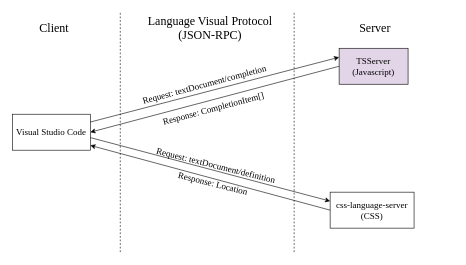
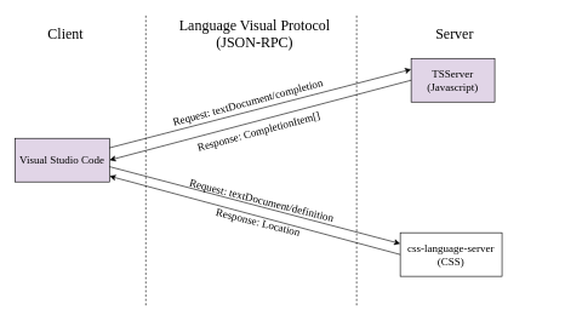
  <mxCell id="0" />
  <mxCell id="1" parent="0" />
- <mxCell id="2" value="Visual Studio Code" style="rounded=0;whiteSpace=wrap;html=1;fontFamily=Computer Modern;fontSize=15;" parent="1" vertex="1"><mxGeometry x="20" y="190" width="130" height="60" as="geometry" /></mxCell>
+ <mxCell id="2" value="Visual Studio Code" style="rounded=0;whiteSpace=wrap;html=1;fontFamily=Computer Modern;fontSize=15;fillColor=#e1d5e7;" parent="1" vertex="1"><mxGeometry x="20" y="190" width="130" height="60" as="geometry" /></mxCell>
  <mxCell id="3" value="&lt;font style=&quot;font-size: 20px&quot;&gt;Client&lt;/font&gt;" style="text;html=1;strokeColor=none;fillColor=none;align=center;verticalAlign=middle;whiteSpace=wrap;rounded=0;fontFamily=Computer Modern;" parent="1" vertex="1"><mxGeometry x="60" y="30" width="60" height="30" as="geometry" /></mxCell>
  <mxCell id="4" value="" style="endArrow=none;dashed=1;html=1;rounded=0;fontSize=20;fontFamily=Computer Modern;" parent="1" edge="1"><mxGeometry width="50" height="50" relative="1" as="geometry"><mxPoint x="200" y="420" as="sourcePoint" /><mxPoint x="200" y="20" as="targetPoint" /></mxGeometry></mxCell>
  <mxCell id="5" value="" style="endArrow=none;dashed=1;html=1;rounded=0;fontSize=20;fontFamily=Computer Modern;" parent="1" edge="1"><mxGeometry width="50" height="50" relative="1" as="geometry"><mxPoint x="490" y="420" as="sourcePoint" /><mxPoint x="490" y="20" as="targetPoint" /></mxGeometry></mxCell>
  <mxCell id="6" value="&lt;div&gt;&lt;font style=&quot;font-size: 20px&quot;&gt;Language Visual Protocol&lt;/font&gt;&lt;/div&gt;&lt;div&gt;&lt;font style=&quot;font-size: 20px&quot;&gt;(JSON-RPC)&lt;br&gt;&lt;/font&gt;&lt;/div&gt;" style="text;html=1;strokeColor=none;fillColor=none;align=center;verticalAlign=middle;whiteSpace=wrap;rounded=0;fontFamily=Computer Modern;" parent="1" vertex="1"><mxGeometry x="220" y="30" width="260" height="30" as="geometry" /></mxCell>
  <mxCell id="7" value="&lt;font style=&quot;font-size: 20px&quot;&gt;Server&lt;/font&gt;" style="text;html=1;strokeColor=none;fillColor=none;align=center;verticalAlign=middle;whiteSpace=wrap;rounded=0;fontFamily=Computer Modern;" parent="1" vertex="1"><mxGeometry x="495" y="30" width="260" height="30" as="geometry" /></mxCell>
  <mxCell id="8" value="TSServer (Javascript)" style="rounded=0;whiteSpace=wrap;html=1;fontSize=15;fontFamily=Computer Modern;fillColor=#e1d5e7;" parent="1" vertex="1"><mxGeometry x="565" y="80" width="115" height="60" as="geometry" /></mxCell>
  <mxCell id="9" value="&lt;div&gt;css-language-server&lt;/div&gt;&lt;div&gt;(CSS)&lt;br&gt;&lt;/div&gt;" style="rounded=0;whiteSpace=wrap;html=1;fontSize=15;fontFamily=Computer Modern;" parent="1" vertex="1"><mxGeometry x="550" y="320" width="140" height="60" as="geometry" /></mxCell>
  <mxCell id="10" value="" style="endArrow=classic;html=1;rounded=0;fontSize=15;entryX=0;entryY=0.25;entryDx=0;entryDy=0;fontFamily=Computer Modern;" parent="1" source="2" target="8" edge="1"><mxGeometry width="50" height="50" relative="1" as="geometry"><mxPoint x="330" y="370" as="sourcePoint" /><mxPoint x="380" y="320" as="targetPoint" /></mxGeometry></mxCell>
  <mxCell id="11" value="Request: textDocument/completion" style="text;html=1;align=center;verticalAlign=middle;resizable=0;points=[];autosize=1;strokeColor=none;fillColor=none;fontSize=15;rotation=345;fontFamily=Computer Modern;" parent="1" vertex="1"><mxGeometry x="220" y="125" width="240" height="30" as="geometry" /></mxCell>
  <mxCell id="12" value="" style="endArrow=classic;html=1;rounded=0;fontSize=15;exitX=0;exitY=0.5;exitDx=0;exitDy=0;entryX=1;entryY=0.5;entryDx=0;entryDy=0;fontFamily=Computer Modern;" parent="1" source="8" target="2" edge="1"><mxGeometry width="50" height="50" relative="1" as="geometry"><mxPoint x="330" y="370" as="sourcePoint" /><mxPoint x="150" y="210" as="targetPoint" /></mxGeometry></mxCell>
  <mxCell id="13" value="Response: CompletionItem[]" style="text;html=1;align=center;verticalAlign=middle;resizable=0;points=[];autosize=1;strokeColor=none;fillColor=none;fontSize=15;rotation=345;fontFamily=Computer Modern;" parent="1" vertex="1"><mxGeometry x="255" y="165" width="200" height="30" as="geometry" /></mxCell>
  <mxCell id="14" value="" style="endArrow=classic;html=1;rounded=0;fontSize=15;exitX=1;exitY=0.65;exitDx=0;exitDy=0;exitPerimeter=0;entryX=0;entryY=0.25;entryDx=0;entryDy=0;fontFamily=Computer Modern;" parent="1" source="2" target="9" edge="1"><mxGeometry width="50" height="50" relative="1" as="geometry"><mxPoint x="330" y="370" as="sourcePoint" /><mxPoint x="380" y="320" as="targetPoint" /></mxGeometry></mxCell>
  <mxCell id="15" value="" style="endArrow=classic;html=1;rounded=0;fontSize=15;entryX=1;entryY=0.867;entryDx=0;entryDy=0;entryPerimeter=0;exitX=0;exitY=0.5;exitDx=0;exitDy=0;fontFamily=Computer Modern;" parent="1" source="9" target="2" edge="1"><mxGeometry width="50" height="50" relative="1" as="geometry"><mxPoint x="330" y="370" as="sourcePoint" /><mxPoint x="380" y="320" as="targetPoint" /></mxGeometry></mxCell>
  <mxCell id="16" value="Request: textDocument/definition" style="text;html=1;strokeColor=none;fillColor=none;align=center;verticalAlign=middle;whiteSpace=wrap;rounded=0;fontSize=15;rotation=14;fontFamily=Computer Modern;" parent="1" vertex="1"><mxGeometry x="240" y="260" width="240" height="30" as="geometry" /></mxCell>
  <mxCell id="17" value="Response: Location" style="text;html=1;strokeColor=none;fillColor=none;align=center;verticalAlign=middle;whiteSpace=wrap;rounded=0;fontSize=15;rotation=14;fontFamily=Computer Modern;" parent="1" vertex="1"><mxGeometry x="235" y="290" width="240" height="30" as="geometry" /></mxCell>
